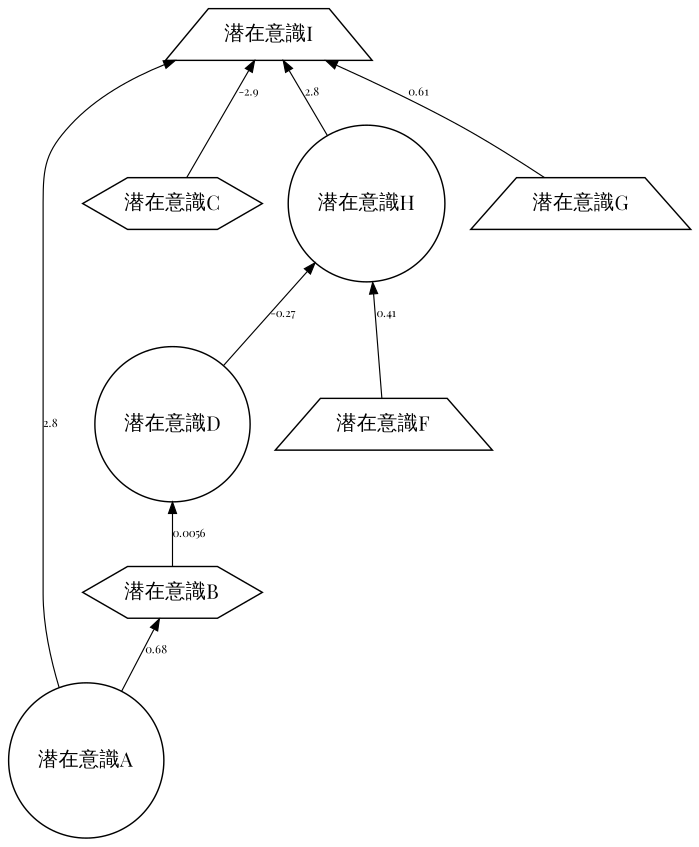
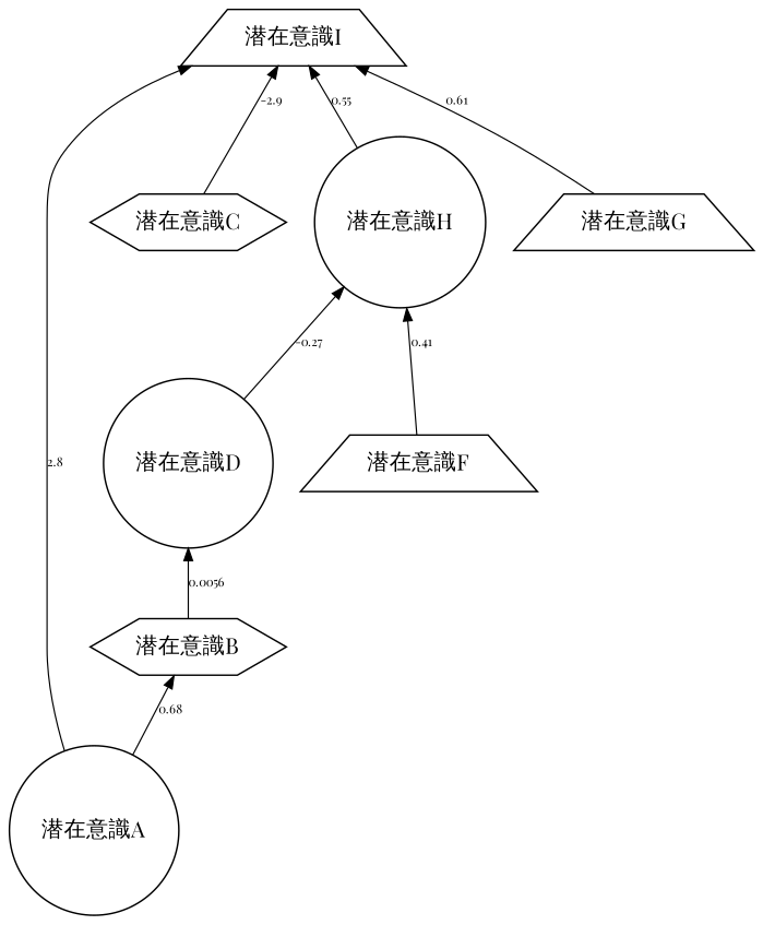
  digraph {
    fontname="Playfair Display"
    ordering=out
    rankdir=TB
    splines=true
    node [fontname="Playfair Display" shape=circle]
    edge [arrowsize=0.8 dir=back fontname="Playfair Display" fontsize=8 penwidth=0.8]
    "潜在意識A"
    "潜在意識B" [shape=hexagon]
    "潜在意識C" [shape=hexagon]
    "潜在意識D"
    "潜在意識H"
    "潜在意識F" [shape=trapezium]
    "潜在意識I" [shape=trapezium]
    "潜在意識G" [shape=trapezium]
    subgraph sub_1 {
      rank=min
    }
    "潜在意識B" -> "潜在意識A" [label=0.68]
    "潜在意識D" -> "潜在意識B" [label=0.0056]
    "潜在意識H" -> "潜在意識D" [label=-0.27]
    "潜在意識H" -> "潜在意識F" [label=0.41]
    "潜在意識I" -> "潜在意識A" [label=2.8]
    "潜在意識I" -> "潜在意識C" [label=-2.9]
-   "潜在意識I" -> "潜在意識H" [label=2.8]
+   "潜在意識I" -> "潜在意識H" [label=0.55]
    "潜在意識I" -> "潜在意識G" [label=0.61]
  }
